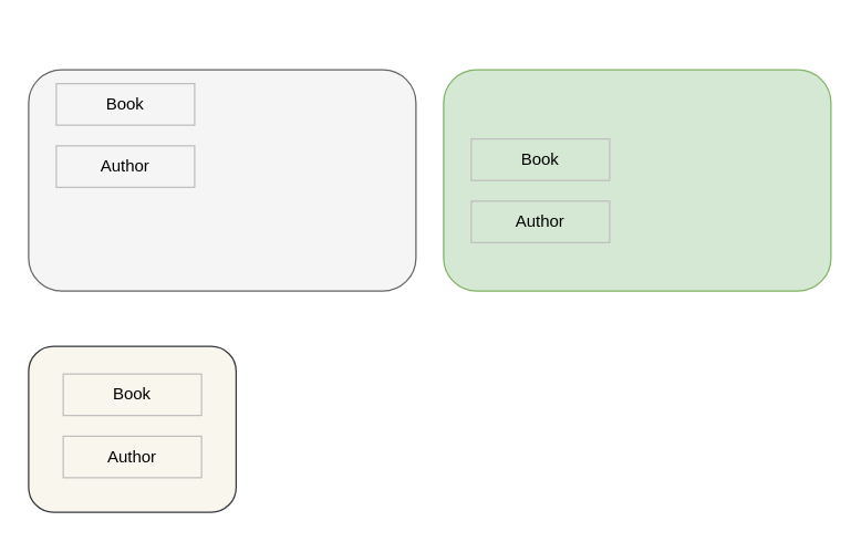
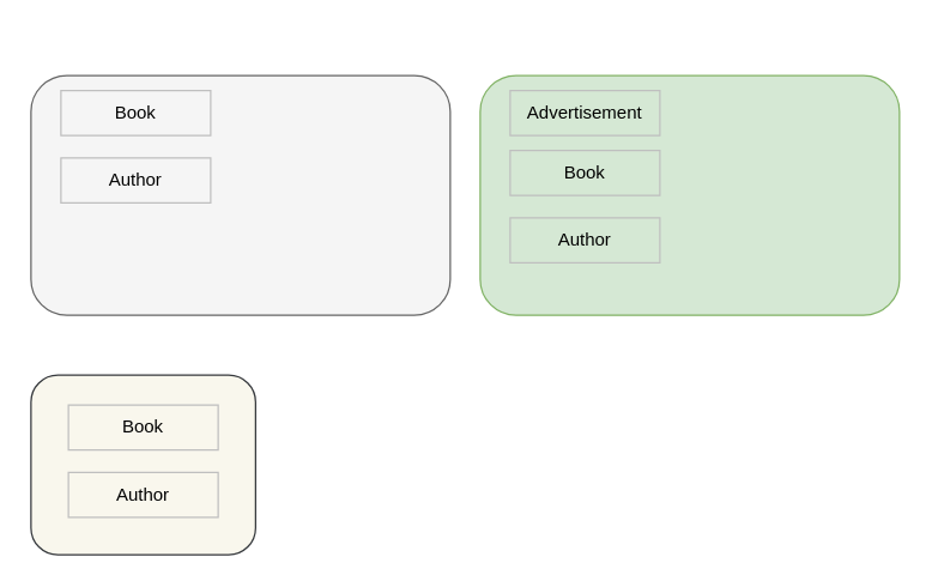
  <mxCell id="0" />
  <mxCell id="1" parent="0" />
  <mxCell id="2" value="" style="group" vertex="1" connectable="0" parent="1"><mxGeometry x="20" y="20" width="280" height="190" as="geometry" /></mxCell>
  <mxCell id="3" value="" style="rounded=1;whiteSpace=wrap;html=1;fillColor=#f5f5f5;strokeColor=#666666;fontColor=#333333;" parent="2" vertex="1"><mxGeometry y="30" width="280" height="160" as="geometry" /></mxCell>
  <mxCell id="4" value="Book" style="rounded=0;whiteSpace=wrap;html=1;fillColor=none;strokeColor=#BFBFBF;" vertex="1" parent="1"><mxGeometry x="40" y="60" width="100" height="30" as="geometry" /></mxCell>
  <mxCell id="5" value="Author" style="rounded=0;whiteSpace=wrap;html=1;fillColor=none;strokeColor=#BFBFBF;" vertex="1" parent="1"><mxGeometry x="40" y="105" width="100" height="30" as="geometry" /></mxCell>
  <mxCell id="6" value="" style="group" vertex="1" connectable="0" parent="1"><mxGeometry x="320" y="20" width="280" height="190" as="geometry" /></mxCell>
  <mxCell id="7" value="" style="rounded=1;whiteSpace=wrap;html=1;fillColor=#d5e8d4;strokeColor=#82b366;" parent="6" vertex="1"><mxGeometry y="30" width="280" height="160" as="geometry" /></mxCell>
+ <mxCell id="8" value="Advertisement" style="rounded=0;whiteSpace=wrap;html=1;fillColor=none;strokeColor=#BFBFBF;" vertex="1" parent="6"><mxGeometry x="20" y="40" width="100" height="30" as="geometry" /></mxCell>
  <mxCell id="9" value="Book" style="rounded=0;whiteSpace=wrap;html=1;fillColor=none;strokeColor=#BFBFBF;" vertex="1" parent="6"><mxGeometry x="20" y="80" width="100" height="30" as="geometry" /></mxCell>
  <mxCell id="10" value="Author" style="rounded=0;whiteSpace=wrap;html=1;fillColor=none;strokeColor=#BFBFBF;" vertex="1" parent="6"><mxGeometry x="20" y="125" width="100" height="30" as="geometry" /></mxCell>
  <mxCell id="11" value="" style="rounded=1;whiteSpace=wrap;html=1;fillColor=#f9f7ed;strokeColor=#36393d;" vertex="1" parent="1"><mxGeometry x="20" y="250" width="150" height="120" as="geometry" /></mxCell>
  <mxCell id="12" value="Book" style="rounded=0;whiteSpace=wrap;html=1;fillColor=none;strokeColor=#BFBFBF;" vertex="1" parent="1"><mxGeometry x="45" y="270" width="100" height="30" as="geometry" /></mxCell>
  <mxCell id="13" value="Author" style="rounded=0;whiteSpace=wrap;html=1;fillColor=none;strokeColor=#BFBFBF;" vertex="1" parent="1"><mxGeometry x="45" y="315" width="100" height="30" as="geometry" /></mxCell>
